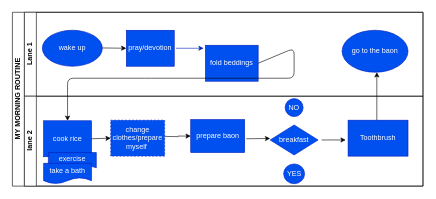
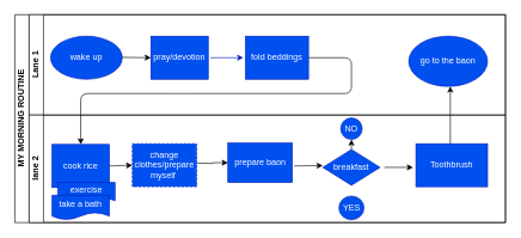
  <mxCell id="0" />
  <mxCell id="1" parent="0" />
  <mxCell id="2" value="MY MORNING ROUTINE" style="swimlane;html=1;childLayout=stackLayout;resizeParent=1;resizeParentMax=0;horizontal=0;startSize=20;horizontalStack=0;" parent="1" vertex="1"><mxGeometry x="20" y="20" width="685" height="290" as="geometry" /></mxCell>
  <mxCell id="3" value="Lane 1" style="swimlane;html=1;startSize=20;horizontal=0;" parent="2" vertex="1"><mxGeometry x="20" width="665" height="140" as="geometry" /></mxCell>
  <mxCell id="4" value="wake up" style="ellipse;whiteSpace=wrap;html=1;fillColor=#0050ef;strokeColor=#001DBC;fontColor=#ffffff;" parent="3" vertex="1"><mxGeometry x="30" y="30" width="100" height="60" as="geometry" /></mxCell>
  <mxCell id="5" value="pray/devotion" style="rounded=0;whiteSpace=wrap;html=1;fontFamily=Helvetica;fontSize=12;fontColor=#ffffff;align=center;fillColor=#0050ef;strokeColor=#001DBC;" parent="3" vertex="1"><mxGeometry x="170" y="30" width="80" height="60" as="geometry" /></mxCell>
  <mxCell id="6" value="" style="endArrow=classic;html=1;" edge="1" parent="3"><mxGeometry width="50" height="50" relative="1" as="geometry"><mxPoint x="130" y="59.5" as="sourcePoint" /><mxPoint x="170" y="60" as="targetPoint" /></mxGeometry></mxCell>
  <mxCell id="7" value="" style="endArrow=classic;html=1;fillColor=#0050ef;strokeColor=#001DBC;exitX=1;exitY=0.5;exitDx=0;exitDy=0;" edge="1" parent="3"><mxGeometry width="50" height="50" relative="1" as="geometry"><mxPoint x="253" y="60" as="sourcePoint" /><mxPoint x="299" y="60" as="targetPoint" /></mxGeometry></mxCell>
- <mxCell id="8" value="fold beddings" style="rounded=0;whiteSpace=wrap;html=1;fillColor=#0050ef;fontColor=#ffffff;strokeColor=#001DBC;" vertex="1" parent="3"><mxGeometry x="302" y="55" width="88" height="60" as="geometry" /></mxCell>
+ <mxCell id="8" value="fold beddings" style="rounded=0;whiteSpace=wrap;html=1;fillColor=#0050ef;fontColor=#ffffff;strokeColor=#001DBC;" vertex="1" parent="3"><mxGeometry x="302" y="30" width="88" height="60" as="geometry" /></mxCell>
  <mxCell id="9" value="go to the baon" style="ellipse;whiteSpace=wrap;html=1;strokeColor=#001DBC;fillColor=#0050ef;fontColor=#ffffff;" vertex="1" parent="3"><mxGeometry x="530" y="30" width="110" height="70" as="geometry" /></mxCell>
  <mxCell id="10" value="" style="endArrow=classic;html=1;exitX=1;exitY=0.5;exitDx=0;exitDy=0;entryX=0.5;entryY=0;entryDx=0;entryDy=0;" edge="1" parent="2" source="8" target="12"><mxGeometry width="50" height="50" relative="1" as="geometry"><mxPoint x="232" y="110" as="sourcePoint" /><mxPoint x="92" y="137" as="targetPoint" /><Array as="points"><mxPoint x="470" y="60" /><mxPoint x="470" y="110" /><mxPoint x="232" y="110" /><mxPoint x="92" y="110" /></Array></mxGeometry></mxCell>
  <mxCell id="11" value="lane 2" style="swimlane;html=1;startSize=20;horizontal=0;" parent="2" vertex="1"><mxGeometry x="20" y="140" width="665" height="150" as="geometry" /></mxCell>
  <mxCell id="12" value="cook rice" style="rounded=0;whiteSpace=wrap;html=1;fontFamily=Helvetica;fontSize=12;fontColor=#ffffff;align=center;fillColor=#0050ef;strokeColor=#001DBC;" parent="11" vertex="1"><mxGeometry x="32" y="41" width="80" height="60" as="geometry" /></mxCell>
  <mxCell id="13" value="" style="edgeStyle=orthogonalEdgeStyle;rounded=0;orthogonalLoop=1;jettySize=auto;html=1;" edge="1" parent="11" target="24"><mxGeometry relative="1" as="geometry"><mxPoint x="234" y="67" as="sourcePoint" /></mxGeometry></mxCell>
  <mxCell id="14" value="change clothes/prepare myself&amp;nbsp;" style="rounded=0;whiteSpace=wrap;html=1;strokeColor=#001DBC;fillColor=#0050ef;fontColor=#ffffff;dashed=1;" vertex="1" parent="11"><mxGeometry x="144" y="40" width="90" height="60" as="geometry" /></mxCell>
  <mxCell id="15" value="exercise" style="shape=document;whiteSpace=wrap;html=1;boundedLbl=1;strokeColor=#001DBC;fillColor=#0050ef;fontColor=#ffffff;" vertex="1" parent="11"><mxGeometry x="40" y="94" width="80" height="30" as="geometry" /></mxCell>
  <mxCell id="16" value="" style="endArrow=classic;html=1;entryX=0;entryY=0.5;entryDx=0;entryDy=0;" edge="1" parent="11"><mxGeometry width="50" height="50" relative="1" as="geometry"><mxPoint x="496" y="73" as="sourcePoint" /><mxPoint x="536" y="73" as="targetPoint" /></mxGeometry></mxCell>
  <mxCell id="17" value="breakfast" style="rhombus;whiteSpace=wrap;html=1;strokeColor=#001DBC;fillColor=#0050ef;fontColor=#ffffff;" vertex="1" parent="11"><mxGeometry x="410" y="48" width="80" height="50" as="geometry" /></mxCell>
  <mxCell id="18" value="YES" style="ellipse;whiteSpace=wrap;html=1;fillColor=#0050ef;strokeColor=#001DBC;fontColor=#ffffff;" parent="11" vertex="1"><mxGeometry x="432.5" y="113" width="35" height="33" as="geometry" /></mxCell>
  <mxCell id="19" value="take a bath" style="shape=document;whiteSpace=wrap;html=1;boundedLbl=1;strokeColor=#001DBC;fillColor=#0050ef;fontColor=#ffffff;" vertex="1" parent="11"><mxGeometry x="32" y="112" width="80" height="34" as="geometry" /></mxCell>
  <mxCell id="20" value="" style="endArrow=classic;html=1;exitX=1;exitY=0.5;exitDx=0;exitDy=0;entryX=0;entryY=0.5;entryDx=0;entryDy=0;" edge="1" parent="11" source="12" target="14"><mxGeometry width="50" height="50" relative="1" as="geometry"><mxPoint x="290" y="10" as="sourcePoint" /><mxPoint x="140" y="30" as="targetPoint" /></mxGeometry></mxCell>
  <mxCell id="21" value="NO" style="ellipse;whiteSpace=wrap;html=1;aspect=fixed;strokeColor=#001DBC;fillColor=#0050ef;fontColor=#ffffff;" vertex="1" parent="11"><mxGeometry x="435" y="4" width="30" height="30" as="geometry" /></mxCell>
+ <mxCell id="22" value="" style="endArrow=classic;html=1;exitX=0.5;exitY=0;exitDx=0;exitDy=0;" edge="1" parent="11" source="17" target="21"><mxGeometry width="50" height="50" relative="1" as="geometry"><mxPoint x="330" y="70" as="sourcePoint" /><mxPoint x="310" y="30" as="targetPoint" /></mxGeometry></mxCell>
  <mxCell id="23" value="Toothbrush" style="rounded=0;whiteSpace=wrap;html=1;fillColor=#0050ef;fontColor=#ffffff;strokeColor=#001DBC;" vertex="1" parent="11"><mxGeometry x="540" y="40" width="100" height="60" as="geometry" /></mxCell>
  <mxCell id="24" value="prepare baon" style="rounded=0;whiteSpace=wrap;html=1;strokeColor=#001DBC;fillColor=#0050ef;fontColor=#ffffff;" vertex="1" parent="11"><mxGeometry x="277.5" y="39" width="90" height="55" as="geometry" /></mxCell>
  <mxCell id="25" value="" style="endArrow=classic;html=1;" edge="1" parent="11"><mxGeometry width="50" height="50" relative="1" as="geometry"><mxPoint x="370" y="71" as="sourcePoint" /><mxPoint x="410" y="70.5" as="targetPoint" /></mxGeometry></mxCell>
  <mxCell id="26" value="" style="endArrow=classic;html=1;entryX=0.5;entryY=1;entryDx=0;entryDy=0;" edge="1" parent="2"><mxGeometry width="50" height="50" relative="1" as="geometry"><mxPoint x="608" y="180" as="sourcePoint" /><mxPoint x="608" y="100" as="targetPoint" /></mxGeometry></mxCell>
